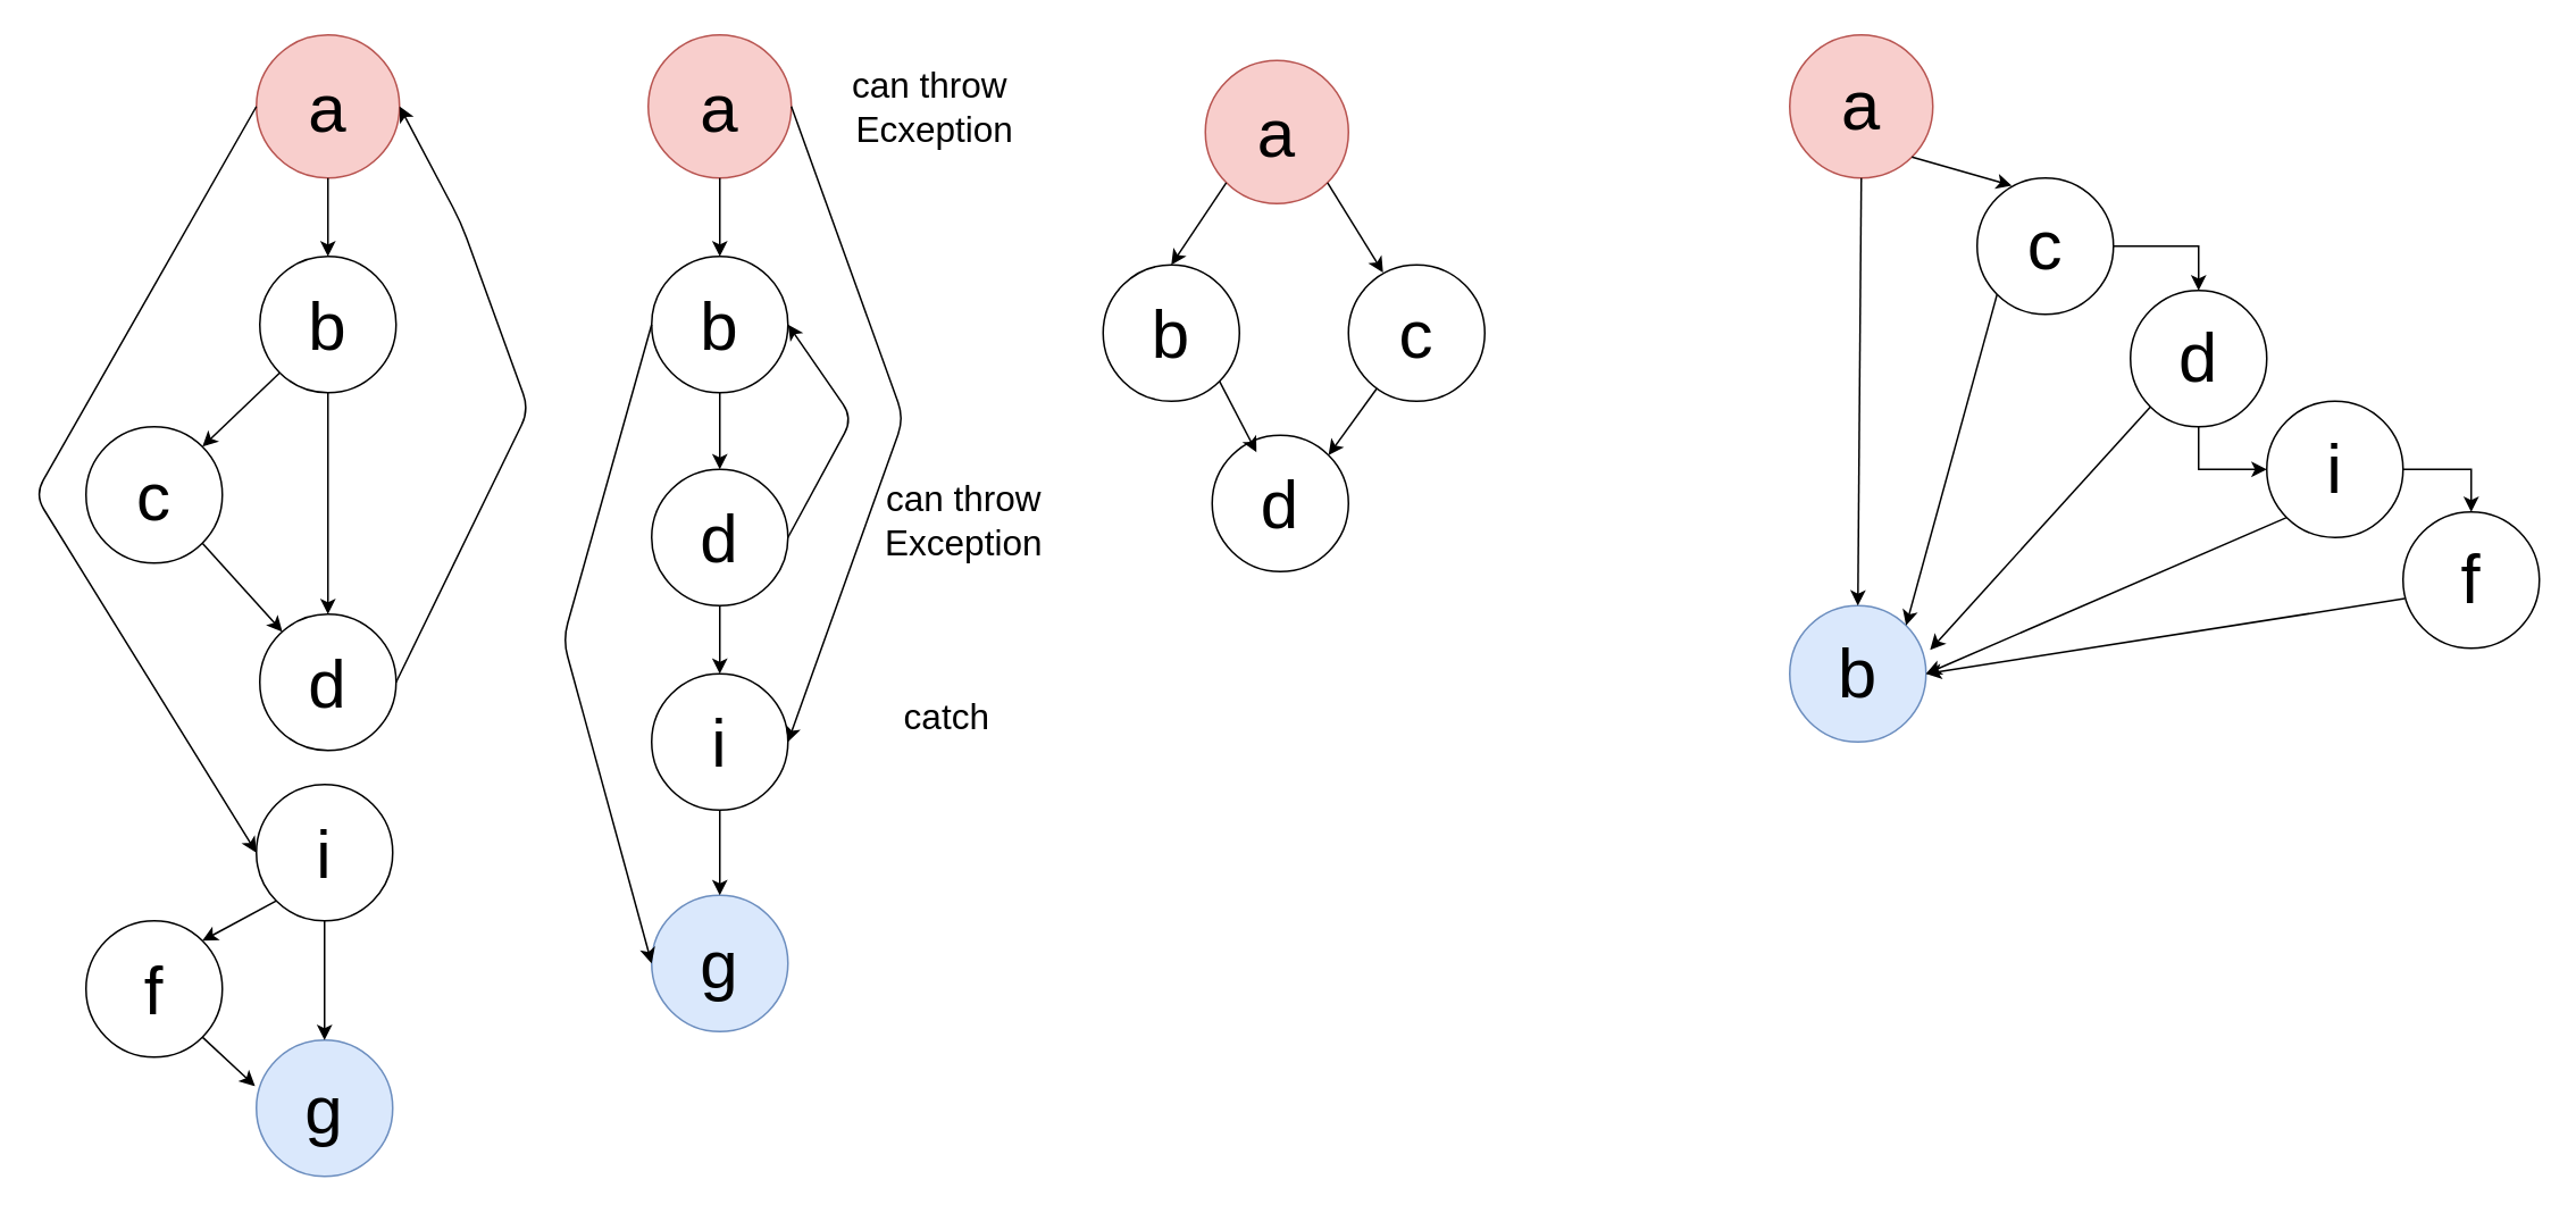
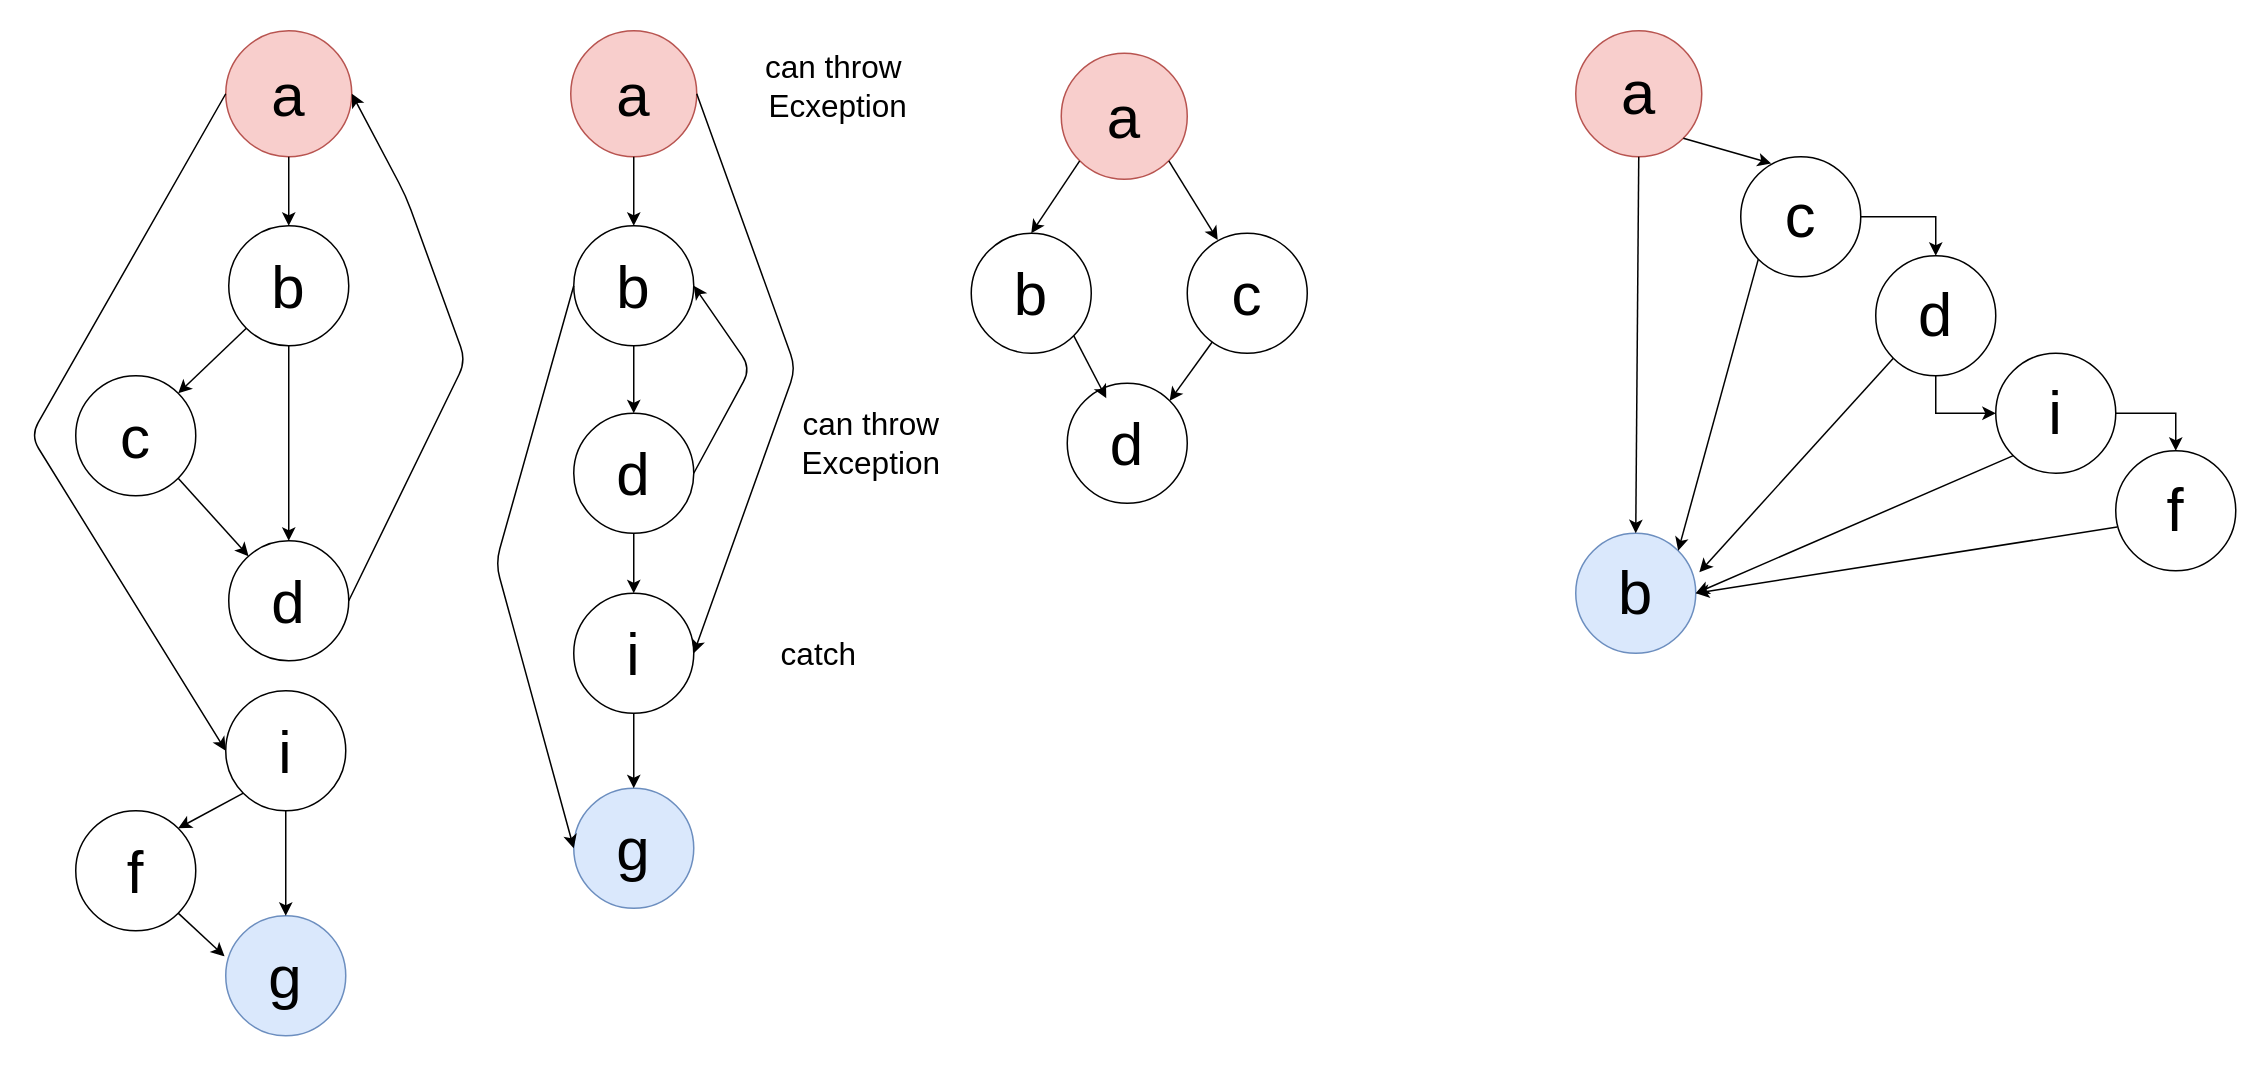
  <mxCell id="0" />
  <mxCell id="1" parent="0" />
  <mxCell id="2" value="a" style="ellipse;whiteSpace=wrap;html=1;aspect=fixed;fontSize=40;fillColor=#f8cecc;strokeColor=#b85450;" parent="1" vertex="1"><mxGeometry x="150" y="20" width="84" height="84" as="geometry" /></mxCell>
  <mxCell id="3" value="d" style="ellipse;whiteSpace=wrap;html=1;aspect=fixed;fontSize=40;" parent="1" vertex="1"><mxGeometry x="152" y="360" width="80" height="80" as="geometry" /></mxCell>
  <mxCell id="4" value="c" style="ellipse;whiteSpace=wrap;html=1;aspect=fixed;fontSize=40;" parent="1" vertex="1"><mxGeometry x="50" y="250" width="80" height="80" as="geometry" /></mxCell>
  <mxCell id="5" value="b" style="ellipse;whiteSpace=wrap;html=1;aspect=fixed;fontSize=40;" parent="1" vertex="1"><mxGeometry x="152" y="150" width="80" height="80" as="geometry" /></mxCell>
  <mxCell id="6" value="i" style="ellipse;whiteSpace=wrap;html=1;aspect=fixed;fontSize=40;" parent="1" vertex="1"><mxGeometry x="150" y="460" width="80" height="80" as="geometry" /></mxCell>
  <mxCell id="7" value="f" style="ellipse;whiteSpace=wrap;html=1;aspect=fixed;fontSize=40;" parent="1" vertex="1"><mxGeometry x="50" y="540" width="80" height="80" as="geometry" /></mxCell>
  <mxCell id="8" value="g" style="ellipse;whiteSpace=wrap;html=1;aspect=fixed;fontSize=40;fillColor=#dae8fc;strokeColor=#6c8ebf;" parent="1" vertex="1"><mxGeometry x="150" y="610" width="80" height="80" as="geometry" /></mxCell>
  <mxCell id="9" value="" style="endArrow=classic;html=1;exitX=1;exitY=1;exitDx=0;exitDy=0;" edge="1" parent="1" source="4" target="3"><mxGeometry width="50" height="50" relative="1" as="geometry"><mxPoint x="680" y="360" as="sourcePoint" /><mxPoint x="570" y="425" as="targetPoint" /></mxGeometry></mxCell>
  <mxCell id="10" value="" style="endArrow=classic;html=1;exitX=0;exitY=1;exitDx=0;exitDy=0;entryX=1;entryY=0;entryDx=0;entryDy=0;" edge="1" parent="1" source="5" target="4"><mxGeometry width="50" height="50" relative="1" as="geometry"><mxPoint x="680" y="360" as="sourcePoint" /><mxPoint x="540.162" y="438.359" as="targetPoint" /></mxGeometry></mxCell>
  <mxCell id="11" value="" style="endArrow=classic;html=1;entryX=1;entryY=0.5;entryDx=0;entryDy=0;exitX=1;exitY=0.5;exitDx=0;exitDy=0;" edge="1" parent="1" source="3" target="2"><mxGeometry width="50" height="50" relative="1" as="geometry"><mxPoint x="290" y="320" as="sourcePoint" /><mxPoint x="340" y="270" as="targetPoint" /><Array as="points"><mxPoint x="310" y="240" /><mxPoint x="270" y="130" /></Array></mxGeometry></mxCell>
  <mxCell id="12" value="" style="endArrow=classic;html=1;exitX=0.5;exitY=1;exitDx=0;exitDy=0;entryX=0.5;entryY=0;entryDx=0;entryDy=0;" edge="1" parent="1" source="2" target="5"><mxGeometry width="50" height="50" relative="1" as="geometry"><mxPoint x="290" y="320" as="sourcePoint" /><mxPoint x="340" y="270" as="targetPoint" /></mxGeometry></mxCell>
  <mxCell id="13" value="" style="endArrow=classic;html=1;exitX=0.5;exitY=1;exitDx=0;exitDy=0;entryX=0.5;entryY=0;entryDx=0;entryDy=0;" edge="1" parent="1" source="5" target="3"><mxGeometry width="50" height="50" relative="1" as="geometry"><mxPoint x="290" y="320" as="sourcePoint" /><mxPoint x="340" y="270" as="targetPoint" /></mxGeometry></mxCell>
  <mxCell id="14" value="" style="endArrow=classic;html=1;exitX=0;exitY=0.5;exitDx=0;exitDy=0;entryX=0;entryY=0.5;entryDx=0;entryDy=0;" edge="1" parent="1" source="2" target="6"><mxGeometry width="50" height="50" relative="1" as="geometry"><mxPoint x="290" y="320" as="sourcePoint" /><mxPoint x="340" y="270" as="targetPoint" /><Array as="points"><mxPoint x="20" y="290" /></Array></mxGeometry></mxCell>
  <mxCell id="15" value="" style="endArrow=classic;html=1;exitX=0;exitY=1;exitDx=0;exitDy=0;entryX=1;entryY=0;entryDx=0;entryDy=0;" edge="1" parent="1" source="6" target="7"><mxGeometry width="50" height="50" relative="1" as="geometry"><mxPoint x="290" y="520" as="sourcePoint" /><mxPoint x="340" y="470" as="targetPoint" /></mxGeometry></mxCell>
  <mxCell id="16" value="" style="endArrow=classic;html=1;exitX=0.5;exitY=1;exitDx=0;exitDy=0;" edge="1" parent="1" source="6" target="8"><mxGeometry width="50" height="50" relative="1" as="geometry"><mxPoint x="290" y="520" as="sourcePoint" /><mxPoint x="340" y="470" as="targetPoint" /></mxGeometry></mxCell>
  <mxCell id="17" value="" style="endArrow=classic;html=1;exitX=1;exitY=1;exitDx=0;exitDy=0;entryX=-0.01;entryY=0.338;entryDx=0;entryDy=0;entryPerimeter=0;" edge="1" parent="1" source="7" target="8"><mxGeometry width="50" height="50" relative="1" as="geometry"><mxPoint x="290" y="520" as="sourcePoint" /><mxPoint x="340" y="470" as="targetPoint" /></mxGeometry></mxCell>
  <mxCell id="18" value="a" style="ellipse;whiteSpace=wrap;html=1;aspect=fixed;fontSize=40;fillColor=#f8cecc;strokeColor=#b85450;" vertex="1" parent="1"><mxGeometry x="380" y="20" width="84" height="84" as="geometry" /></mxCell>
  <mxCell id="19" value="d" style="ellipse;whiteSpace=wrap;html=1;aspect=fixed;fontSize=40;" vertex="1" parent="1"><mxGeometry x="382" y="275" width="80" height="80" as="geometry" /></mxCell>
  <mxCell id="20" value="b" style="ellipse;whiteSpace=wrap;html=1;aspect=fixed;fontSize=40;" vertex="1" parent="1"><mxGeometry x="382" y="150" width="80" height="80" as="geometry" /></mxCell>
  <mxCell id="21" value="i" style="ellipse;whiteSpace=wrap;html=1;aspect=fixed;fontSize=40;" vertex="1" parent="1"><mxGeometry x="382" y="395" width="80" height="80" as="geometry" /></mxCell>
  <mxCell id="22" value="g" style="ellipse;whiteSpace=wrap;html=1;aspect=fixed;fontSize=40;fillColor=#dae8fc;strokeColor=#6c8ebf;" vertex="1" parent="1"><mxGeometry x="382" y="525" width="80" height="80" as="geometry" /></mxCell>
  <mxCell id="23" value="" style="endArrow=classic;html=1;entryX=1;entryY=0.5;entryDx=0;entryDy=0;exitX=1;exitY=0.5;exitDx=0;exitDy=0;" edge="1" parent="1" source="19" target="20"><mxGeometry width="50" height="50" relative="1" as="geometry"><mxPoint x="520" y="235" as="sourcePoint" /><mxPoint x="570" y="185" as="targetPoint" /><Array as="points"><mxPoint x="500" y="245" /></Array></mxGeometry></mxCell>
  <mxCell id="24" value="" style="endArrow=classic;html=1;exitX=0.5;exitY=1;exitDx=0;exitDy=0;entryX=0.5;entryY=0;entryDx=0;entryDy=0;" edge="1" parent="1" source="18" target="20"><mxGeometry width="50" height="50" relative="1" as="geometry"><mxPoint x="520" y="320" as="sourcePoint" /><mxPoint x="570" y="270" as="targetPoint" /></mxGeometry></mxCell>
  <mxCell id="25" value="" style="endArrow=classic;html=1;exitX=0.5;exitY=1;exitDx=0;exitDy=0;entryX=0.5;entryY=0;entryDx=0;entryDy=0;" edge="1" parent="1" source="20" target="19"><mxGeometry width="50" height="50" relative="1" as="geometry"><mxPoint x="520" y="235" as="sourcePoint" /><mxPoint x="570" y="185" as="targetPoint" /></mxGeometry></mxCell>
  <mxCell id="26" value="" style="endArrow=classic;html=1;exitX=0;exitY=0.5;exitDx=0;exitDy=0;entryX=0;entryY=0.5;entryDx=0;entryDy=0;" edge="1" parent="1" source="20" target="22"><mxGeometry width="50" height="50" relative="1" as="geometry"><mxPoint x="520" y="235" as="sourcePoint" /><mxPoint x="570" y="185" as="targetPoint" /><Array as="points"><mxPoint x="330" y="375" /></Array></mxGeometry></mxCell>
  <mxCell id="27" value="" style="endArrow=classic;html=1;exitX=0.5;exitY=1;exitDx=0;exitDy=0;" edge="1" parent="1" source="21" target="22"><mxGeometry width="50" height="50" relative="1" as="geometry"><mxPoint x="522" y="435" as="sourcePoint" /><mxPoint x="572" y="385" as="targetPoint" /></mxGeometry></mxCell>
  <mxCell id="28" value="" style="endArrow=classic;html=1;exitX=0.5;exitY=1;exitDx=0;exitDy=0;entryX=0.5;entryY=0;entryDx=0;entryDy=0;" edge="1" parent="1" source="19" target="21"><mxGeometry width="50" height="50" relative="1" as="geometry"><mxPoint x="440" y="275" as="sourcePoint" /><mxPoint x="490" y="225" as="targetPoint" /></mxGeometry></mxCell>
  <mxCell id="29" value="" style="endArrow=classic;html=1;exitX=1;exitY=0.5;exitDx=0;exitDy=0;entryX=1;entryY=0.5;entryDx=0;entryDy=0;" edge="1" parent="1" source="18" target="21"><mxGeometry width="50" height="50" relative="1" as="geometry"><mxPoint x="440" y="395" as="sourcePoint" /><mxPoint x="490" y="345" as="targetPoint" /><Array as="points"><mxPoint x="530" y="245" /></Array></mxGeometry></mxCell>
- <mxCell id="30" value="catch" style="text;html=1;align=center;verticalAlign=middle;resizable=0;points=[];autosize=1;fontSize=21;" vertex="1" parent="1"><mxGeometry x="520" y="405" width="70" height="30" as="geometry" /></mxCell>
- <mxCell id="31" value="can throw&lt;br&gt;&amp;nbsp;Ecxeption" style="text;html=1;align=center;verticalAlign=middle;resizable=0;points=[];autosize=1;fontSize=21;" vertex="1" parent="1"><mxGeometry x="490" y="32" width="110" height="60" as="geometry" /></mxCell>
- <mxCell id="32" value="can throw &lt;br&gt;Exception" style="text;html=1;align=center;verticalAlign=middle;resizable=0;points=[];autosize=1;fontSize=21;" vertex="1" parent="1"><mxGeometry x="510" y="275" width="110" height="60" as="geometry" /></mxCell>
+ <mxCell id="30" value="catch" style="text;html=1;align=center;verticalAlign=middle;resizable=0;points=[];autosize=1;fontSize=21;" vertex="1" parent="1"><mxGeometry x="510" y="420" width="70" height="30" as="geometry" /></mxCell>
+ <mxCell id="31" value="can throw&lt;br&gt;&amp;nbsp;Ecxeption" style="text;html=1;align=center;verticalAlign=middle;resizable=0;points=[];autosize=1;fontSize=21;" vertex="1" parent="1"><mxGeometry x="500" y="27" width="110" height="60" as="geometry" /></mxCell>
+ <mxCell id="32" value="can throw &lt;br&gt;Exception" style="text;html=1;align=center;verticalAlign=middle;resizable=0;points=[];autosize=1;fontSize=21;" vertex="1" parent="1"><mxGeometry x="525" y="265" width="110" height="60" as="geometry" /></mxCell>
  <mxCell id="33" value="a" style="ellipse;whiteSpace=wrap;html=1;aspect=fixed;fontSize=40;fillColor=#f8cecc;strokeColor=#b85450;" vertex="1" parent="1"><mxGeometry x="707" y="35" width="84" height="84" as="geometry" /></mxCell>
  <mxCell id="34" value="d" style="ellipse;whiteSpace=wrap;html=1;aspect=fixed;fontSize=40;" vertex="1" parent="1"><mxGeometry x="711" y="255" width="80" height="80" as="geometry" /></mxCell>
  <mxCell id="35" value="c" style="ellipse;whiteSpace=wrap;html=1;aspect=fixed;fontSize=40;" vertex="1" parent="1"><mxGeometry x="791" y="155" width="80" height="80" as="geometry" /></mxCell>
  <mxCell id="36" value="b" style="ellipse;whiteSpace=wrap;html=1;aspect=fixed;fontSize=40;" vertex="1" parent="1"><mxGeometry x="647" y="155" width="80" height="80" as="geometry" /></mxCell>
  <mxCell id="37" value="" style="endArrow=classic;html=1;exitX=0;exitY=1;exitDx=0;exitDy=0;entryX=0.5;entryY=0;entryDx=0;entryDy=0;" edge="1" parent="1" source="33" target="36"><mxGeometry width="50" height="50" relative="1" as="geometry"><mxPoint x="847" y="335" as="sourcePoint" /><mxPoint x="897" y="285" as="targetPoint" /></mxGeometry></mxCell>
  <mxCell id="38" value="" style="endArrow=classic;html=1;fontSize=21;exitX=1;exitY=1;exitDx=0;exitDy=0;entryX=0.254;entryY=0.056;entryDx=0;entryDy=0;entryPerimeter=0;" edge="1" parent="1" source="33" target="35"><mxGeometry width="50" height="50" relative="1" as="geometry"><mxPoint x="807" y="295" as="sourcePoint" /><mxPoint x="857" y="245" as="targetPoint" /></mxGeometry></mxCell>
  <mxCell id="39" value="" style="endArrow=classic;html=1;fontSize=21;exitX=1;exitY=1;exitDx=0;exitDy=0;entryX=0.325;entryY=0.125;entryDx=0;entryDy=0;entryPerimeter=0;" edge="1" parent="1" source="36" target="34"><mxGeometry width="50" height="50" relative="1" as="geometry"><mxPoint x="807" y="295" as="sourcePoint" /><mxPoint x="857" y="245" as="targetPoint" /></mxGeometry></mxCell>
  <mxCell id="40" value="" style="endArrow=classic;html=1;fontSize=21;entryX=1;entryY=0;entryDx=0;entryDy=0;" edge="1" parent="1" source="35" target="34"><mxGeometry width="50" height="50" relative="1" as="geometry"><mxPoint x="807" y="295" as="sourcePoint" /><mxPoint x="857" y="245" as="targetPoint" /></mxGeometry></mxCell>
  <mxCell id="41" value="a" style="ellipse;whiteSpace=wrap;html=1;aspect=fixed;fontSize=41;fillColor=#f8cecc;strokeColor=#b85450;" vertex="1" parent="1"><mxGeometry x="1050" y="20" width="84" height="84" as="geometry" /></mxCell>
  <mxCell id="42" style="edgeStyle=orthogonalEdgeStyle;rounded=0;orthogonalLoop=1;jettySize=auto;html=1;entryX=0;entryY=0.5;entryDx=0;entryDy=0;fontSize=41;" edge="1" parent="1" source="43" target="53"><mxGeometry relative="1" as="geometry" /></mxCell>
  <mxCell id="43" value="d" style="ellipse;whiteSpace=wrap;html=1;aspect=fixed;fontSize=41;" vertex="1" parent="1"><mxGeometry x="1250" y="170" width="80" height="80" as="geometry" /></mxCell>
  <mxCell id="44" style="edgeStyle=orthogonalEdgeStyle;rounded=0;orthogonalLoop=1;jettySize=auto;html=1;exitX=1;exitY=0.5;exitDx=0;exitDy=0;entryX=0.5;entryY=0;entryDx=0;entryDy=0;fontSize=41;" edge="1" parent="1" source="45" target="43"><mxGeometry relative="1" as="geometry" /></mxCell>
  <mxCell id="45" value="c" style="ellipse;whiteSpace=wrap;html=1;aspect=fixed;fontSize=41;" vertex="1" parent="1"><mxGeometry x="1160" y="104" width="80" height="80" as="geometry" /></mxCell>
  <mxCell id="46" value="b" style="ellipse;whiteSpace=wrap;html=1;aspect=fixed;fontSize=41;fillColor=#dae8fc;strokeColor=#6c8ebf;" vertex="1" parent="1"><mxGeometry x="1050" y="355" width="80" height="80" as="geometry" /></mxCell>
  <mxCell id="47" value="" style="endArrow=classic;html=1;exitX=0.5;exitY=1;exitDx=0;exitDy=0;entryX=0.5;entryY=0;entryDx=0;entryDy=0;fontSize=41;" edge="1" parent="1" source="41" target="46"><mxGeometry width="50" height="50" relative="1" as="geometry"><mxPoint x="1190" y="320" as="sourcePoint" /><mxPoint x="1240" y="270" as="targetPoint" /></mxGeometry></mxCell>
  <mxCell id="48" value="" style="endArrow=classic;html=1;fontSize=41;exitX=1;exitY=1;exitDx=0;exitDy=0;entryX=0.254;entryY=0.056;entryDx=0;entryDy=0;entryPerimeter=0;" edge="1" parent="1" source="41" target="45"><mxGeometry width="50" height="50" relative="1" as="geometry"><mxPoint x="1150" y="280" as="sourcePoint" /><mxPoint x="1200" y="230" as="targetPoint" /></mxGeometry></mxCell>
  <mxCell id="49" value="" style="endArrow=classic;html=1;fontSize=41;exitX=0;exitY=1;exitDx=0;exitDy=0;entryX=1;entryY=0;entryDx=0;entryDy=0;" edge="1" parent="1" source="45" target="46"><mxGeometry width="50" height="50" relative="1" as="geometry"><mxPoint x="1220" y="360" as="sourcePoint" /><mxPoint x="1270" y="310" as="targetPoint" /></mxGeometry></mxCell>
  <mxCell id="50" value="" style="endArrow=classic;html=1;fontSize=41;exitX=0;exitY=1;exitDx=0;exitDy=0;entryX=1.03;entryY=0.325;entryDx=0;entryDy=0;entryPerimeter=0;" edge="1" parent="1" source="43" target="46"><mxGeometry width="50" height="50" relative="1" as="geometry"><mxPoint x="1220" y="360" as="sourcePoint" /><mxPoint x="1270" y="310" as="targetPoint" /></mxGeometry></mxCell>
  <mxCell id="51" value="f" style="ellipse;whiteSpace=wrap;html=1;aspect=fixed;fontSize=41;" vertex="1" parent="1"><mxGeometry x="1410" y="300" width="80" height="80" as="geometry" /></mxCell>
  <mxCell id="52" style="edgeStyle=orthogonalEdgeStyle;rounded=0;orthogonalLoop=1;jettySize=auto;html=1;exitX=1;exitY=0.5;exitDx=0;exitDy=0;entryX=0.5;entryY=0;entryDx=0;entryDy=0;fontSize=41;" edge="1" parent="1" source="53" target="51"><mxGeometry relative="1" as="geometry" /></mxCell>
  <mxCell id="53" value="i" style="ellipse;whiteSpace=wrap;html=1;aspect=fixed;fontSize=41;" vertex="1" parent="1"><mxGeometry x="1330" y="235" width="80" height="80" as="geometry" /></mxCell>
  <mxCell id="54" value="" style="endArrow=classic;html=1;fontSize=41;exitX=0;exitY=1;exitDx=0;exitDy=0;entryX=1;entryY=0.5;entryDx=0;entryDy=0;" edge="1" parent="1" source="53" target="46"><mxGeometry width="50" height="50" relative="1" as="geometry"><mxPoint x="1220" y="360" as="sourcePoint" /><mxPoint x="1270" y="310" as="targetPoint" /></mxGeometry></mxCell>
  <mxCell id="55" value="" style="endArrow=classic;html=1;fontSize=41;exitX=0.012;exitY=0.636;exitDx=0;exitDy=0;exitPerimeter=0;entryX=1;entryY=0.5;entryDx=0;entryDy=0;" edge="1" parent="1" source="51" target="46"><mxGeometry width="50" height="50" relative="1" as="geometry"><mxPoint x="1220" y="360" as="sourcePoint" /><mxPoint x="1270" y="310" as="targetPoint" /></mxGeometry></mxCell>
